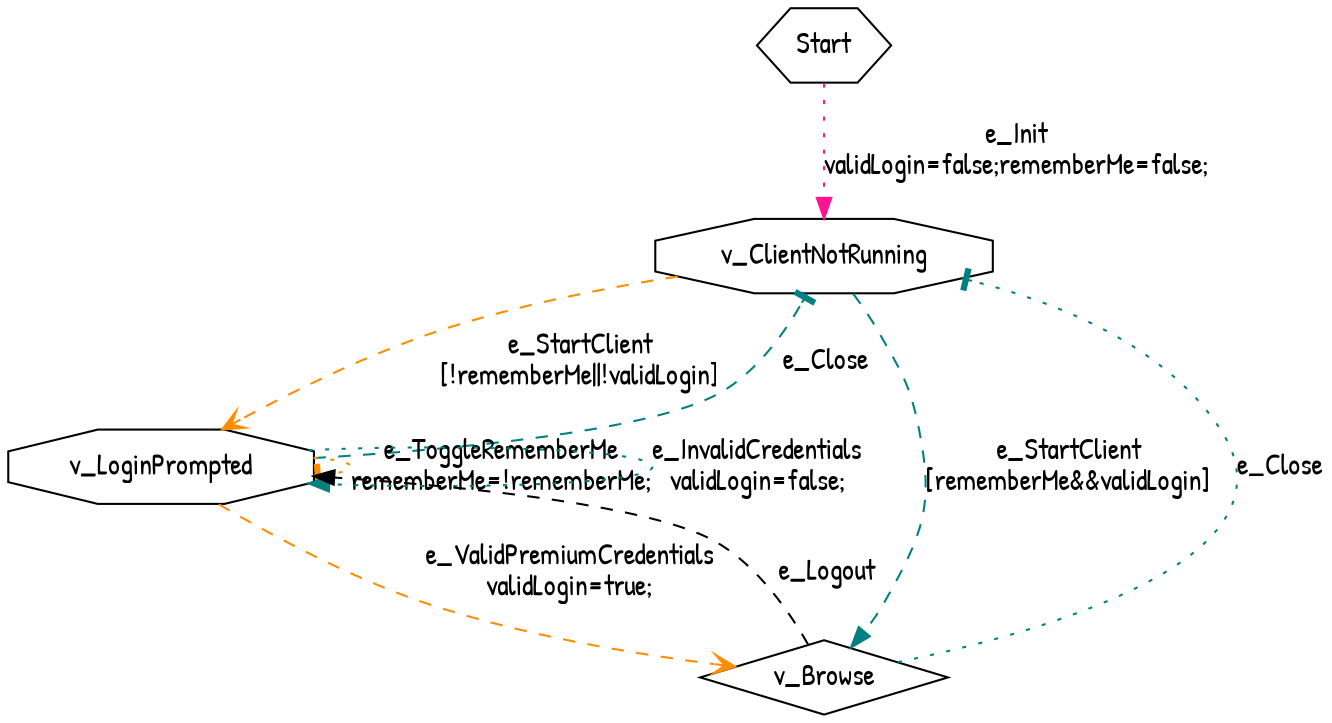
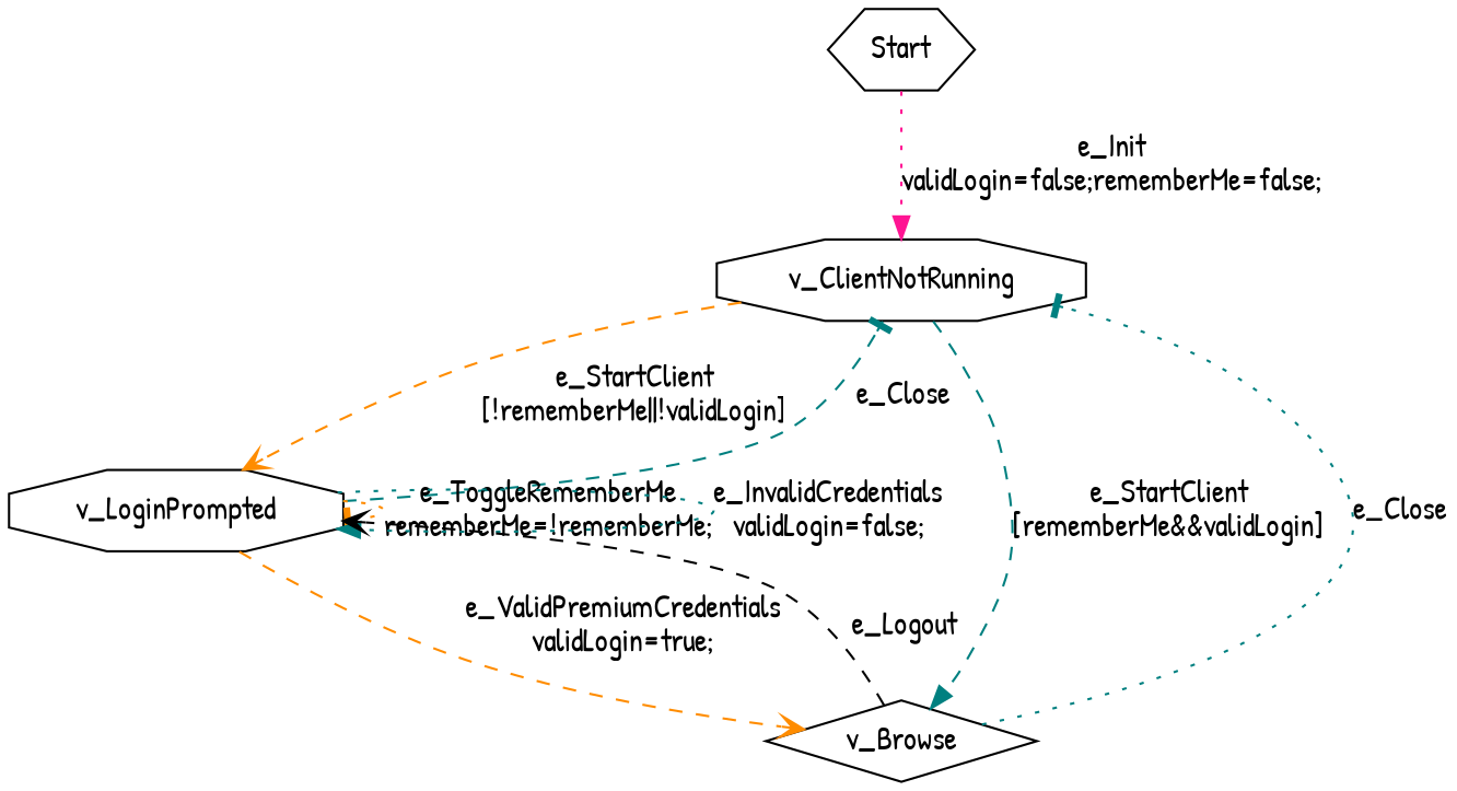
  digraph {
    fontname="Patrick Hand"
    node [fontname="Patrick Hand" shape=octagon]
    edge [arrowhead=normal color=teal fontname="Patrick Hand" style=dashed]
    Start [shape=hexagon]
    v_ClientNotRunning
    v_LoginPrompted
    v_Browse [shape=diamond]
    Start -> v_ClientNotRunning [color=deeppink label="e_Init\nvalidLogin=false;rememberMe=false;" style=dotted]
    v_ClientNotRunning -> v_LoginPrompted [arrowhead=vee color=darkorange label="e_StartClient\n[!rememberMe||!validLogin]"]
    v_ClientNotRunning -> v_Browse [label="e_StartClient\n[rememberMe&&validLogin]"]
    v_LoginPrompted -> v_ClientNotRunning [arrowhead=tee label=e_Close]
    v_LoginPrompted -> v_LoginPrompted [arrowhead=tee color=darkorange label="e_ToggleRememberMe\nrememberMe=!rememberMe;" style=dotted]
    v_LoginPrompted -> v_LoginPrompted [label="e_InvalidCredentials\nvalidLogin=false;" style=dotted]
    v_LoginPrompted -> v_Browse [arrowhead=vee color=darkorange label="e_ValidPremiumCredentials\nvalidLogin=true;"]
    v_Browse -> v_ClientNotRunning [arrowhead=tee label=e_Close style=dotted]
-   v_Browse -> v_LoginPrompted [color=black label=e_Logout]
+   v_Browse -> v_LoginPrompted [arrowhead=vee color=black label=e_Logout]
  }
